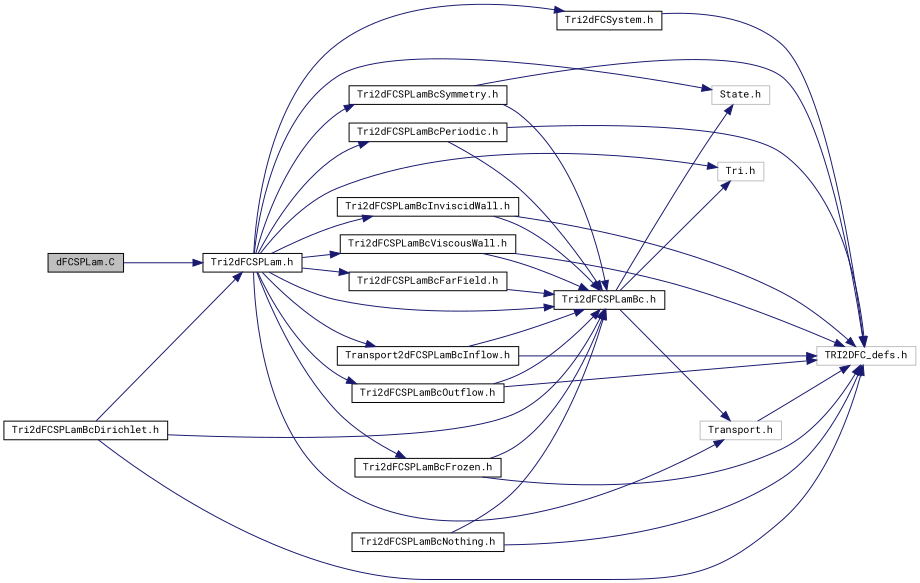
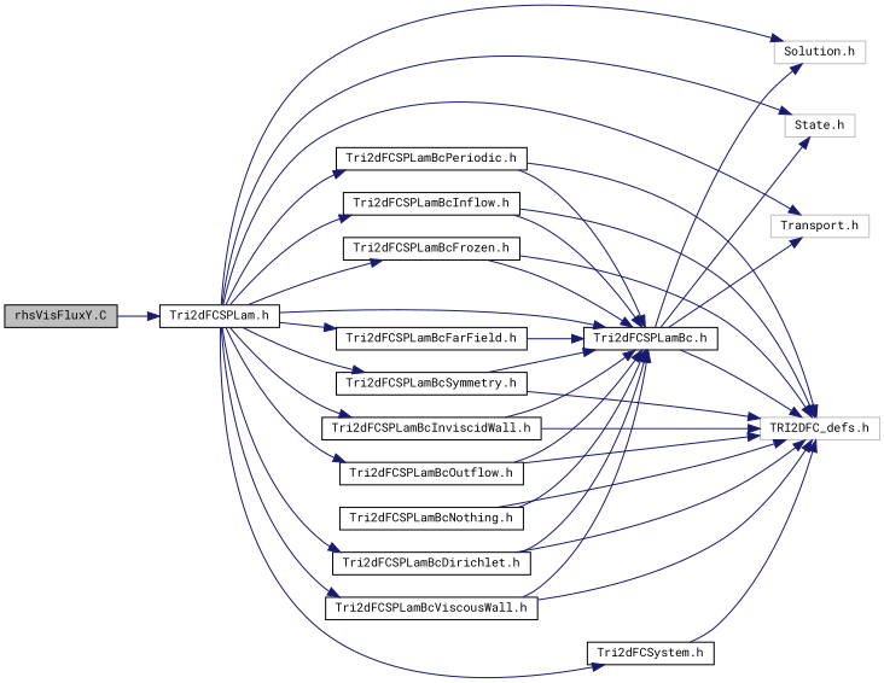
  digraph {
    fontname="Roboto Mono"
    rankdir=LR
    node [color=black fillcolor=white fontname="Roboto Mono" fontsize=10 shape=record style=filled]
    edge [color=midnightblue fontname="Roboto Mono" fontsize=10 labelfontname=Helvetica labelfontsize=10 style=solid]
-   n1 [fillcolor=grey75 fontcolor=black height=0.2 label="dFCSPLam.C" width=0.4]
+   n1 [fillcolor=grey75 fontcolor=black height=0.2 label="rhsVisFluxY.C" width=0.4]
    n2 [height=0.2 label="Tri2dFCSPLam.h" width=0.4]
    n3 [height=0.2 label="Tri2dFCSystem.h" width=0.4]
    n4 [color=grey75 height=0.2 label="State.h" width=0.4]
    n5 [color=grey75 height=0.2 label="Transport.h" width=0.4]
-   n6 [color=grey75 height=0.2 label="Tri.h" width=0.4]
+   n6 [color=grey75 height=0.2 label="Solution.h" width=0.4]
    n7 [height=0.2 label="Tri2dFCSPLamBc.h" width=0.4]
    n8 [height=0.2 label="Tri2dFCSPLamBcInviscidWall.h" width=0.4]
    n9 [height=0.2 label="Tri2dFCSPLamBcViscousWall.h" width=0.4]
-   n10 [height=0.2 label="Transport2dFCSPLamBcInflow.h" width=0.4]
+   n10 [height=0.2 label="Tri2dFCSPLamBcInflow.h" width=0.4]
    n11 [height=0.2 label="Tri2dFCSPLamBcOutflow.h" width=0.4]
    n12 [height=0.2 label="Tri2dFCSPLamBcFarField.h" width=0.4]
    n13 [height=0.2 label="Tri2dFCSPLamBcDirichlet.h" width=0.4]
    n14 [height=0.2 label="Tri2dFCSPLamBcFrozen.h" width=0.4]
    n15 [height=0.2 label="Tri2dFCSPLamBcSymmetry.h" width=0.4]
    n16 [height=0.2 label="Tri2dFCSPLamBcPeriodic.h" width=0.4]
    n17 [color=grey75 height=0.2 label="TRI2DFC_defs.h" width=0.4]
    n18 [height=0.2 label="Tri2dFCSPLamBcNothing.h" width=0.4]
    n1 -> n2
    n2 -> n3
    n2 -> n4
    n2 -> n5
    n2 -> n6
    n2 -> n7
    n2 -> n8
    n2 -> n9
    n2 -> n10
    n2 -> n11
    n2 -> n12
-   n13 -> n2
+   n2 -> n13
    n2 -> n14
    n2 -> n15
    n2 -> n16
    n3 -> n17
    n7 -> n4
    n7 -> n5
    n7 -> n6
-   n5 -> n17
+   n7 -> n17
    n8 -> n7
    n8 -> n17
    n9 -> n7
    n9 -> n17
    n10 -> n7
    n10 -> n17
    n11 -> n7
    n11 -> n17
    n12 -> n7
    n13 -> n7
    n13 -> n17
    n14 -> n7
    n14 -> n17
    n15 -> n7
    n15 -> n17
    n16 -> n7
    n16 -> n17
    n18 -> n7
    n18 -> n17
  }
